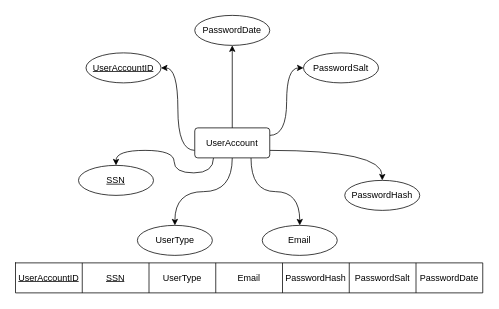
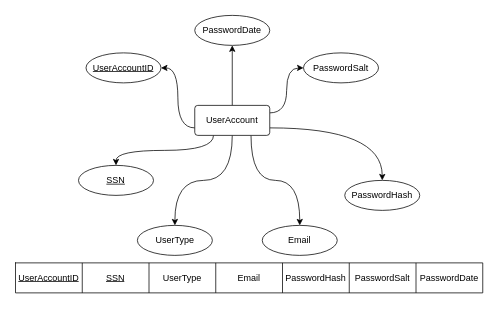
  <mxCell id="0" />
  <mxCell id="1" parent="0" />
  <mxCell id="2" value="" style="shape=table;startSize=0;container=1;collapsible=0;childLayout=tableLayout;" parent="1" vertex="1"><mxGeometry y="350" width="623" height="40" as="geometry" x="20" /></mxCell>
  <mxCell id="3" value="" style="shape=tableRow;horizontal=0;startSize=0;swimlaneHead=0;swimlaneBody=0;strokeColor=inherit;top=0;left=0;bottom=0;right=0;collapsible=0;dropTarget=0;fillColor=none;points=[[0,0.5],[1,0.5]];portConstraint=eastwest;" parent="2" vertex="1"><mxGeometry width="623" height="40" as="geometry" /></mxCell>
  <mxCell id="4" value="&lt;u&gt;UserAccountID&lt;/u&gt;" style="shape=partialRectangle;html=1;whiteSpace=wrap;connectable=0;strokeColor=inherit;overflow=hidden;fillColor=none;top=0;left=0;bottom=0;right=0;pointerEvents=1;" parent="3" vertex="1"><mxGeometry width="89" height="40" as="geometry"><mxRectangle width="89" height="40" as="alternateBounds" /></mxGeometry></mxCell>
  <mxCell id="5" value="&lt;u&gt;SSN&lt;/u&gt;" style="shape=partialRectangle;html=1;whiteSpace=wrap;connectable=0;strokeColor=inherit;overflow=hidden;fillColor=none;top=0;left=0;bottom=0;right=0;pointerEvents=1;" parent="3" vertex="1"><mxGeometry x="89" width="89" height="40" as="geometry"><mxRectangle width="89" height="40" as="alternateBounds" /></mxGeometry></mxCell>
  <mxCell id="6" value="UserType" style="shape=partialRectangle;html=1;whiteSpace=wrap;connectable=0;strokeColor=inherit;overflow=hidden;fillColor=none;top=0;left=0;bottom=0;right=0;pointerEvents=1;" parent="3" vertex="1"><mxGeometry x="178" width="89" height="40" as="geometry"><mxRectangle width="89" height="40" as="alternateBounds" /></mxGeometry></mxCell>
  <mxCell id="7" value="Email" style="shape=partialRectangle;html=1;whiteSpace=wrap;connectable=0;strokeColor=inherit;overflow=hidden;fillColor=none;top=0;left=0;bottom=0;right=0;pointerEvents=1;" parent="3" vertex="1"><mxGeometry x="267" width="89" height="40" as="geometry"><mxRectangle width="89" height="40" as="alternateBounds" /></mxGeometry></mxCell>
  <mxCell id="8" value="PasswordHash" style="shape=partialRectangle;html=1;whiteSpace=wrap;connectable=0;strokeColor=inherit;overflow=hidden;fillColor=none;top=0;left=0;bottom=0;right=0;pointerEvents=1;" parent="3" vertex="1"><mxGeometry x="356" width="89" height="40" as="geometry"><mxRectangle width="89" height="40" as="alternateBounds" /></mxGeometry></mxCell>
  <mxCell id="9" value="PasswordSalt" style="shape=partialRectangle;html=1;whiteSpace=wrap;connectable=0;strokeColor=inherit;overflow=hidden;fillColor=none;top=0;left=0;bottom=0;right=0;pointerEvents=1;" parent="3" vertex="1"><mxGeometry x="445" width="89" height="40" as="geometry"><mxRectangle width="89" height="40" as="alternateBounds" /></mxGeometry></mxCell>
  <mxCell id="10" value="PasswordDate" style="shape=partialRectangle;html=1;whiteSpace=wrap;connectable=0;strokeColor=inherit;overflow=hidden;fillColor=none;top=0;left=0;bottom=0;right=0;pointerEvents=1;" parent="3" vertex="1"><mxGeometry x="534" width="89" height="40" as="geometry"><mxRectangle width="89" height="40" as="alternateBounds" /></mxGeometry></mxCell>
  <mxCell id="11" style="edgeStyle=orthogonalEdgeStyle;rounded=0;orthogonalLoop=1;jettySize=auto;html=1;exitX=0.5;exitY=1;exitDx=0;exitDy=0;entryX=0.5;entryY=0;entryDx=0;entryDy=0;curved=1;" edge="1" parent="1" source="18" target="20"><mxGeometry relative="1" as="geometry"><mxPoint x="399" y="125" as="targetPoint" /></mxGeometry></mxCell>
  <mxCell id="12" style="edgeStyle=orthogonalEdgeStyle;rounded=0;orthogonalLoop=1;jettySize=auto;html=1;entryX=0.5;entryY=0;entryDx=0;entryDy=0;exitX=0.25;exitY=1;exitDx=0;exitDy=0;curved=1;" edge="1" parent="1" source="18" target="19"><mxGeometry relative="1" as="geometry" /></mxCell>
  <mxCell id="13" style="edgeStyle=orthogonalEdgeStyle;curved=1;rounded=0;orthogonalLoop=1;jettySize=auto;html=1;exitX=0.75;exitY=1;exitDx=0;exitDy=0;entryX=0.5;entryY=0;entryDx=0;entryDy=0;fontFamily=Helvetica;fontSize=12;fontColor=default;" edge="1" parent="1" source="18" target="23"><mxGeometry relative="1" as="geometry"><mxPoint x="379" y="340" as="targetPoint" /></mxGeometry></mxCell>
  <mxCell id="14" style="edgeStyle=orthogonalEdgeStyle;curved=1;rounded=0;orthogonalLoop=1;jettySize=auto;html=1;exitX=0;exitY=0.75;exitDx=0;exitDy=0;entryX=1;entryY=0.5;entryDx=0;entryDy=0;" edge="1" parent="1" source="18" target="21"><mxGeometry relative="1" as="geometry" /></mxCell>
  <mxCell id="15" style="edgeStyle=orthogonalEdgeStyle;curved=1;rounded=0;orthogonalLoop=1;jettySize=auto;html=1;exitX=1;exitY=0.25;exitDx=0;exitDy=0;entryX=0;entryY=0.5;entryDx=0;entryDy=0;" edge="1" parent="1" source="18" target="24"><mxGeometry relative="1" as="geometry" /></mxCell>
  <mxCell id="16" style="edgeStyle=orthogonalEdgeStyle;curved=1;rounded=0;orthogonalLoop=1;jettySize=auto;html=1;exitX=1;exitY=0.75;exitDx=0;exitDy=0;entryX=0.5;entryY=0;entryDx=0;entryDy=0;" edge="1" parent="1" source="18" target="22"><mxGeometry relative="1" as="geometry" /></mxCell>
  <mxCell id="17" style="edgeStyle=orthogonalEdgeStyle;rounded=0;orthogonalLoop=1;jettySize=auto;html=1;exitX=0.5;exitY=0;exitDx=0;exitDy=0;entryX=0.5;entryY=1;entryDx=0;entryDy=0;" edge="1" parent="1" source="18" target="25"><mxGeometry relative="1" as="geometry" /></mxCell>
- <mxCell id="18" value="UserAccount" style="rounded=1;arcSize=10;whiteSpace=wrap;html=1;align=center;" vertex="1" parent="1"><mxGeometry x="259" y="170" width="100" height="40" as="geometry" /></mxCell>
+ <mxCell id="18" value="UserAccount" style="rounded=1;arcSize=10;whiteSpace=wrap;html=1;align=center;" vertex="1" parent="1"><mxGeometry x="259" y="140" width="100" height="40" as="geometry" /></mxCell>
  <mxCell id="19" value="SSN" style="ellipse;whiteSpace=wrap;html=1;align=center;fontStyle=4;" vertex="1" parent="1"><mxGeometry x="104" y="220" width="100" height="40" as="geometry" /></mxCell>
  <mxCell id="20" value="UserType" style="ellipse;whiteSpace=wrap;html=1;align=center;" vertex="1" parent="1"><mxGeometry x="182.5" y="300" width="100" height="40" as="geometry" /></mxCell>
  <mxCell id="21" value="&lt;u&gt;UserAccountID&lt;/u&gt;" style="ellipse;whiteSpace=wrap;html=1;align=center;" vertex="1" parent="1"><mxGeometry x="114" y="70" width="100" height="40" as="geometry" /></mxCell>
  <mxCell id="22" value="PasswordHash" style="ellipse;whiteSpace=wrap;html=1;align=center;" vertex="1" parent="1"><mxGeometry x="459" y="240" width="100" height="40" as="geometry" /></mxCell>
  <mxCell id="23" value="Email" style="ellipse;whiteSpace=wrap;html=1;align=center;" vertex="1" parent="1"><mxGeometry x="349" y="300" width="100" height="40" as="geometry" /></mxCell>
  <mxCell id="24" value="PasswordSalt" style="ellipse;whiteSpace=wrap;html=1;align=center;" vertex="1" parent="1"><mxGeometry x="404" y="70" width="100" height="40" as="geometry" /></mxCell>
  <mxCell id="25" value="PasswordDate" style="ellipse;whiteSpace=wrap;html=1;align=center;" vertex="1" parent="1"><mxGeometry x="259" y="20" width="100" height="40" as="geometry" /></mxCell>
